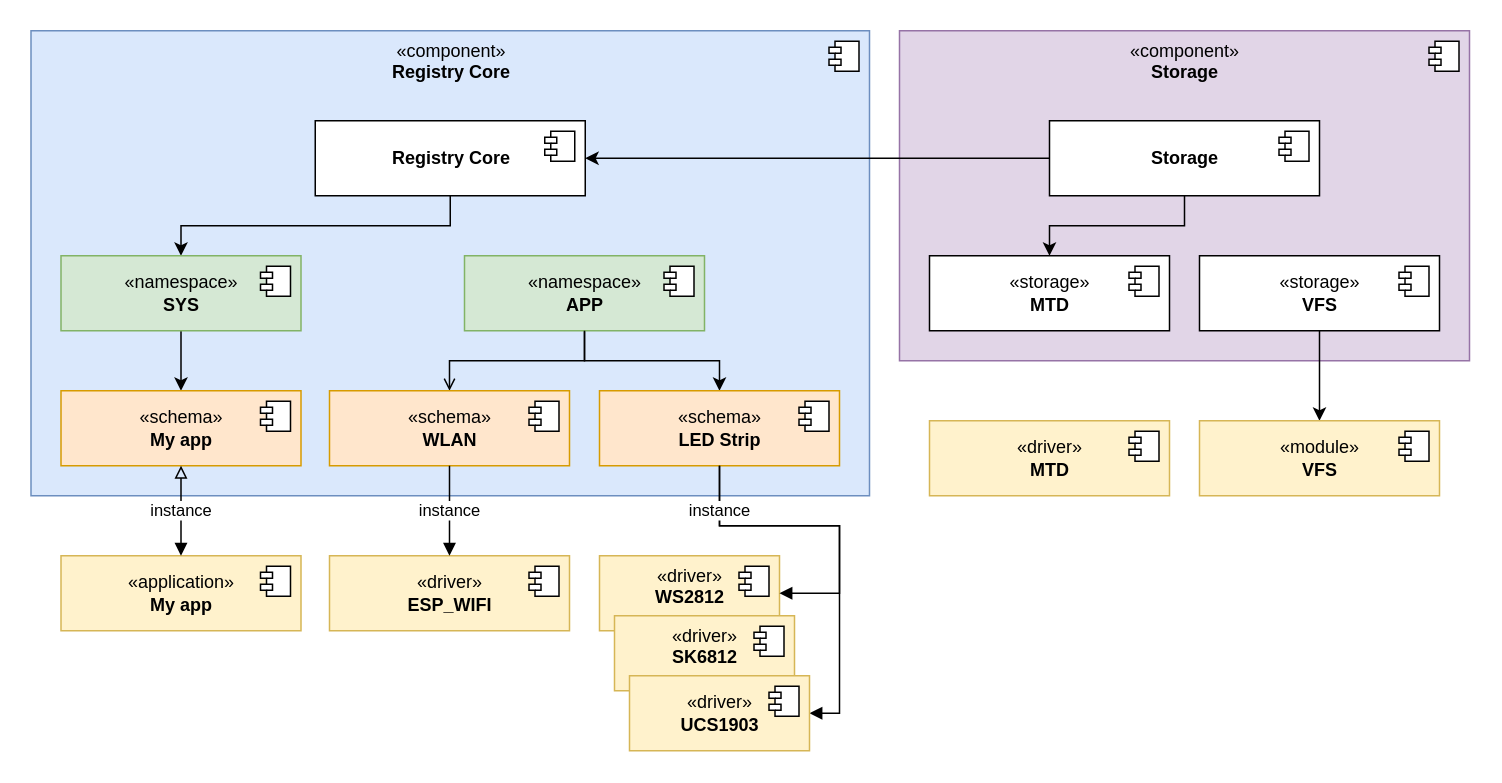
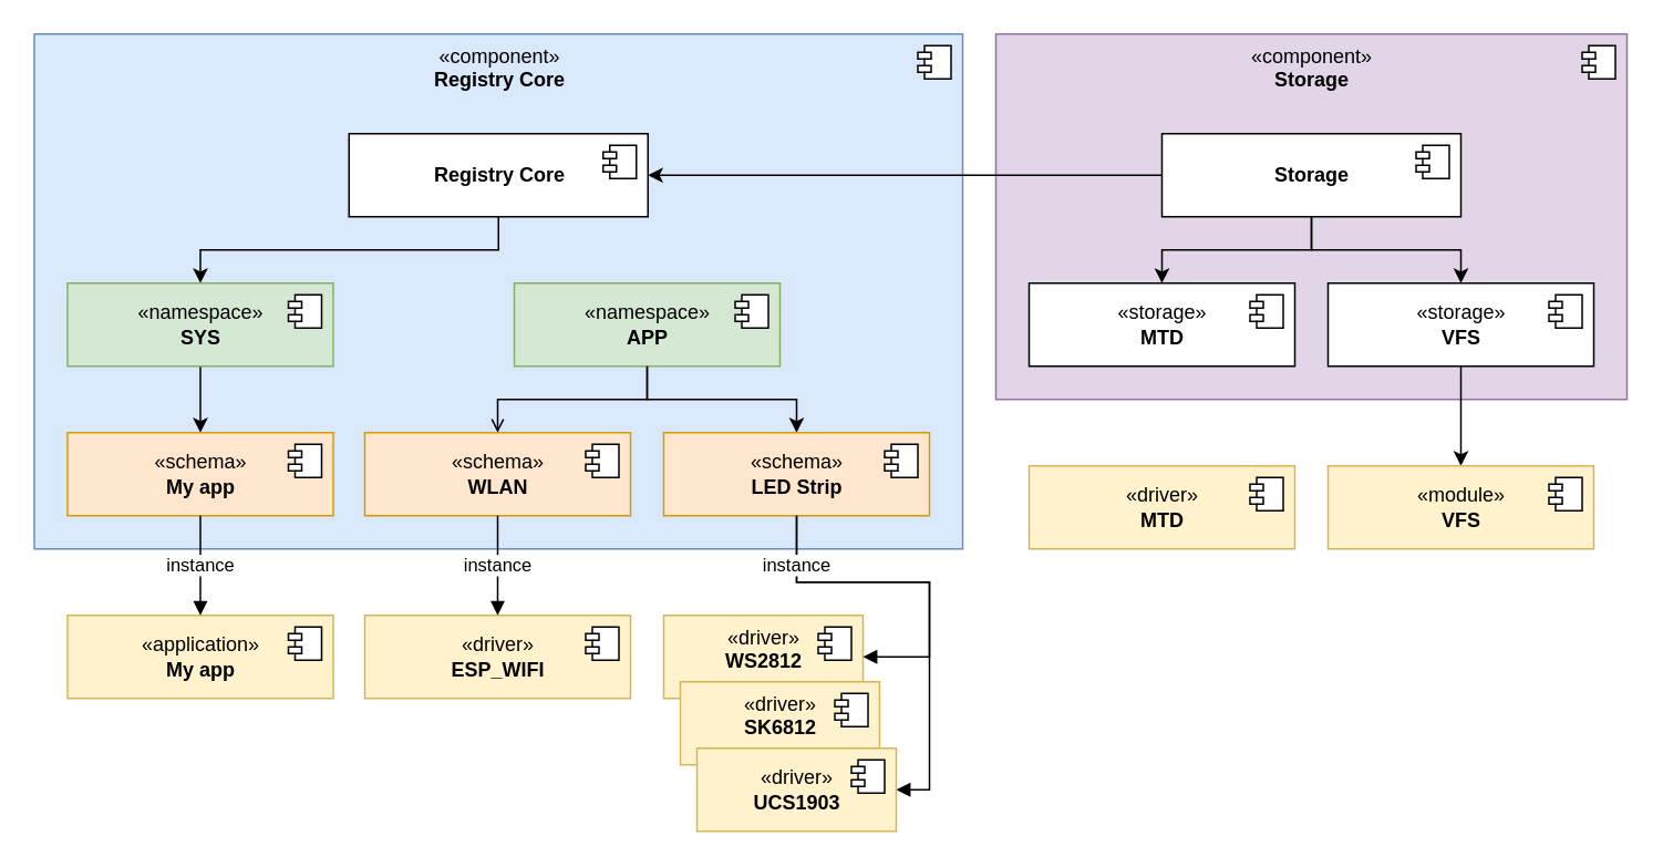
  <mxCell id="0" />
  <mxCell id="1" parent="0" />
  <mxCell id="2" value="«component»&lt;br&gt;&lt;b&gt;Storage&lt;/b&gt;" style="html=1;dropTarget=0;verticalAlign=top;fillColor=#e1d5e7;strokeColor=#9673a6;" parent="1" vertex="1"><mxGeometry x="599" y="20" width="380" height="220" as="geometry" /></mxCell>
  <mxCell id="3" value="" style="shape=module;jettyWidth=8;jettyHeight=4;" parent="2" vertex="1"><mxGeometry x="1" width="20" height="20" relative="1" as="geometry"><mxPoint x="-27" y="7" as="offset" /></mxGeometry></mxCell>
  <mxCell id="4" value="«component»&lt;br&gt;&lt;b&gt;Registry Core&lt;/b&gt;" style="html=1;dropTarget=0;verticalAlign=top;fillColor=#dae8fc;strokeColor=#6c8ebf;" parent="1" vertex="1"><mxGeometry x="20" y="20" width="559" height="310" as="geometry" /></mxCell>
  <mxCell id="5" value="" style="shape=module;jettyWidth=8;jettyHeight=4;" parent="4" vertex="1"><mxGeometry x="1" width="20" height="20" relative="1" as="geometry"><mxPoint x="-27" y="7" as="offset" /></mxGeometry></mxCell>
  <mxCell id="6" style="edgeStyle=elbowEdgeStyle;rounded=0;elbow=vertical;html=1;" parent="1" source="31" target="7" edge="1"><mxGeometry relative="1" as="geometry" /></mxCell>
  <mxCell id="7" value="«schema»&lt;br&gt;&lt;b&gt;My app&lt;/b&gt;" style="html=1;dropTarget=0;verticalAlign=middle;fillColor=#ffe6cc;strokeColor=#d79b00;" parent="1" vertex="1"><mxGeometry x="40" y="260" width="160" height="50" as="geometry" /></mxCell>
  <mxCell id="8" value="" style="shape=module;jettyWidth=8;jettyHeight=4;" parent="7" vertex="1"><mxGeometry x="1" width="20" height="20" relative="1" as="geometry"><mxPoint x="-27" y="7" as="offset" /></mxGeometry></mxCell>
  <mxCell id="9" style="edgeStyle=elbowEdgeStyle;html=1;elbow=vertical;rounded=0;" parent="1" source="33" target="10" edge="1"><mxGeometry relative="1" as="geometry" /></mxCell>
  <mxCell id="10" value="«schema»&lt;br&gt;&lt;b&gt;LED Strip&lt;/b&gt;" style="html=1;dropTarget=0;verticalAlign=middle;fillColor=#ffe6cc;strokeColor=#d79b00;" parent="1" vertex="1"><mxGeometry x="399" y="260" width="160" height="50" as="geometry" /></mxCell>
  <mxCell id="11" value="" style="shape=module;jettyWidth=8;jettyHeight=4;" parent="10" vertex="1"><mxGeometry x="1" width="20" height="20" relative="1" as="geometry"><mxPoint x="-27" y="7" as="offset" /></mxGeometry></mxCell>
  <mxCell id="12" value="&lt;b&gt;Registry Core&lt;/b&gt;" style="html=1;dropTarget=0;verticalAlign=middle;" parent="1" vertex="1"><mxGeometry x="209.5" y="80" width="180" height="50" as="geometry" /></mxCell>
  <mxCell id="13" value="" style="shape=module;jettyWidth=8;jettyHeight=4;" parent="12" vertex="1"><mxGeometry x="1" width="20" height="20" relative="1" as="geometry"><mxPoint x="-27" y="7" as="offset" /></mxGeometry></mxCell>
  <mxCell id="14" value="«driver»&lt;br&gt;&lt;b&gt;WS2812&lt;/b&gt;" style="html=1;dropTarget=0;verticalAlign=top;fillColor=#fff2cc;strokeColor=#d6b656;" parent="1" vertex="1"><mxGeometry x="399" y="370" width="120" height="50" as="geometry" /></mxCell>
  <mxCell id="15" value="" style="shape=module;jettyWidth=8;jettyHeight=4;" parent="14" vertex="1"><mxGeometry x="1" width="20" height="20" relative="1" as="geometry"><mxPoint x="-27" y="7" as="offset" /></mxGeometry></mxCell>
  <mxCell id="16" value="«application»&lt;br&gt;&lt;b&gt;My app&lt;/b&gt;" style="html=1;dropTarget=0;verticalAlign=middle;fillColor=#fff2cc;strokeColor=#d6b656;" parent="1" vertex="1"><mxGeometry x="40" y="370" width="160" height="50" as="geometry" /></mxCell>
  <mxCell id="17" value="" style="shape=module;jettyWidth=8;jettyHeight=4;" parent="16" vertex="1"><mxGeometry x="1" width="20" height="20" relative="1" as="geometry"><mxPoint x="-27" y="7" as="offset" /></mxGeometry></mxCell>
  <mxCell id="18" style="edgeStyle=none;html=1;" parent="1" source="19" target="23" edge="1"><mxGeometry relative="1" as="geometry" /></mxCell>
  <mxCell id="19" value="«storage»&lt;br&gt;&lt;b&gt;VFS&lt;/b&gt;" style="html=1;dropTarget=0;verticalAlign=middle;" parent="1" vertex="1"><mxGeometry x="799" y="170" width="160" height="50" as="geometry" /></mxCell>
  <mxCell id="20" value="" style="shape=module;jettyWidth=8;jettyHeight=4;" parent="19" vertex="1"><mxGeometry x="1" width="20" height="20" relative="1" as="geometry"><mxPoint x="-27" y="7" as="offset" /></mxGeometry></mxCell>
  <mxCell id="21" value="«storage»&lt;br&gt;&lt;b&gt;MTD&lt;/b&gt;" style="html=1;dropTarget=0;verticalAlign=middle;" parent="1" vertex="1"><mxGeometry x="619" y="170" width="160" height="50" as="geometry" /></mxCell>
  <mxCell id="22" value="" style="shape=module;jettyWidth=8;jettyHeight=4;" parent="21" vertex="1"><mxGeometry x="1" width="20" height="20" relative="1" as="geometry"><mxPoint x="-27" y="7" as="offset" /></mxGeometry></mxCell>
  <mxCell id="23" value="«module»&lt;br&gt;&lt;b&gt;VFS&lt;/b&gt;" style="html=1;dropTarget=0;verticalAlign=middle;fillColor=#fff2cc;strokeColor=#d6b656;" parent="1" vertex="1"><mxGeometry x="799" y="280" width="160" height="50" as="geometry" /></mxCell>
  <mxCell id="24" value="" style="shape=module;jettyWidth=8;jettyHeight=4;" parent="23" vertex="1"><mxGeometry x="1" width="20" height="20" relative="1" as="geometry"><mxPoint x="-27" y="7" as="offset" /></mxGeometry></mxCell>
  <mxCell id="25" value="«driver»&lt;br&gt;&lt;b&gt;MTD&lt;/b&gt;" style="html=1;dropTarget=0;verticalAlign=middle;fillColor=#fff2cc;strokeColor=#d6b656;" parent="1" vertex="1"><mxGeometry x="619" y="280" width="160" height="50" as="geometry" /></mxCell>
  <mxCell id="26" value="" style="shape=module;jettyWidth=8;jettyHeight=4;" parent="25" vertex="1"><mxGeometry x="1" width="20" height="20" relative="1" as="geometry"><mxPoint x="-27" y="7" as="offset" /></mxGeometry></mxCell>
- <mxCell id="27" value="instance" style="endArrow=block;startArrow=block;endFill=0;startFill=1;html=1;edgeStyle=orthogonalEdgeStyle;rounded=0;" parent="1" source="16" target="7" edge="1"><mxGeometry width="160" relative="1" as="geometry"><mxPoint x="570" y="530" as="sourcePoint" /><mxPoint x="120" y="340" as="targetPoint" /><Array as="points" /><mxPoint as="offset" /></mxGeometry></mxCell>
+ <mxCell id="27" value="instance" style="endArrow=none;startArrow=block;endFill=0;startFill=1;html=1;edgeStyle=orthogonalEdgeStyle;rounded=0;" parent="1" source="16" target="7" edge="1"><mxGeometry width="160" relative="1" as="geometry"><mxPoint x="570" y="530" as="sourcePoint" /><mxPoint x="120" y="340" as="targetPoint" /><Array as="points" /><mxPoint as="offset" /></mxGeometry></mxCell>
  <mxCell id="28" value="" style="endArrow=none;startArrow=block;endFill=0;startFill=1;html=1;edgeStyle=orthogonalEdgeStyle;rounded=0;entryX=0.5;entryY=1;entryDx=0;entryDy=0;" parent="1" source="48" target="10" edge="1"><mxGeometry width="160" relative="1" as="geometry"><mxPoint x="599" y="475" as="sourcePoint" /><mxPoint x="629" y="370" as="targetPoint" /><Array as="points"><mxPoint x="559" y="475" /><mxPoint x="559" y="350" /><mxPoint x="479" y="350" /></Array></mxGeometry></mxCell>
  <mxCell id="29" value="instance" style="endArrow=none;startArrow=block;endFill=0;startFill=1;html=1;edgeStyle=orthogonalEdgeStyle;rounded=0;entryX=0.5;entryY=1;entryDx=0;entryDy=0;" parent="1" source="14" target="10" edge="1"><mxGeometry x="0.707" width="160" relative="1" as="geometry"><mxPoint x="589" y="425" as="sourcePoint" /><mxPoint x="569" y="295" as="targetPoint" /><Array as="points"><mxPoint x="559" y="395" /><mxPoint x="559" y="350" /><mxPoint x="479" y="350" /></Array><mxPoint as="offset" /></mxGeometry></mxCell>
  <mxCell id="30" style="edgeStyle=orthogonalEdgeStyle;rounded=0;elbow=vertical;html=1;exitX=0.5;exitY=1;exitDx=0;exitDy=0;" parent="1" source="12" target="31" edge="1"><mxGeometry relative="1" as="geometry" /></mxCell>
  <mxCell id="31" value="«namespace»&lt;br&gt;&lt;b&gt;SYS&lt;/b&gt;" style="html=1;dropTarget=0;verticalAlign=middle;fillColor=#d5e8d4;strokeColor=#82b366;" parent="1" vertex="1"><mxGeometry x="40" y="170" width="160" height="50" as="geometry" /></mxCell>
  <mxCell id="32" value="" style="shape=module;jettyWidth=8;jettyHeight=4;" parent="31" vertex="1"><mxGeometry x="1" width="20" height="20" relative="1" as="geometry"><mxPoint x="-27" y="7" as="offset" /></mxGeometry></mxCell>
  <mxCell id="33" value="«namespace»&lt;br&gt;&lt;b&gt;APP&lt;/b&gt;" style="html=1;dropTarget=0;verticalAlign=middle;fillColor=#d5e8d4;strokeColor=#82b366;" parent="1" vertex="1"><mxGeometry x="309" y="170" width="160" height="50" as="geometry" /></mxCell>
  <mxCell id="34" value="" style="shape=module;jettyWidth=8;jettyHeight=4;" parent="33" vertex="1"><mxGeometry x="1" width="20" height="20" relative="1" as="geometry"><mxPoint x="-27" y="7" as="offset" /></mxGeometry></mxCell>
  <mxCell id="35" style="edgeStyle=elbowEdgeStyle;rounded=0;elbow=vertical;html=1;endArrow=open;" parent="1" source="33" target="36" edge="1"><mxGeometry relative="1" as="geometry" /></mxCell>
  <mxCell id="36" value="«schema»&lt;br&gt;&lt;b&gt;WLAN&lt;/b&gt;" style="html=1;dropTarget=0;verticalAlign=middle;fillColor=#ffe6cc;strokeColor=#d79b00;" parent="1" vertex="1"><mxGeometry x="219" y="260" width="160" height="50" as="geometry" /></mxCell>
  <mxCell id="37" value="" style="shape=module;jettyWidth=8;jettyHeight=4;" parent="36" vertex="1"><mxGeometry x="1" width="20" height="20" relative="1" as="geometry"><mxPoint x="-27" y="7" as="offset" /></mxGeometry></mxCell>
  <mxCell id="38" value="«driver»&lt;br&gt;&lt;b&gt;ESP_WIFI&lt;/b&gt;" style="html=1;dropTarget=0;verticalAlign=middle;fillColor=#fff2cc;strokeColor=#d6b656;" parent="1" vertex="1"><mxGeometry x="219" y="370" width="160" height="50" as="geometry" /></mxCell>
  <mxCell id="39" value="" style="shape=module;jettyWidth=8;jettyHeight=4;" parent="38" vertex="1"><mxGeometry x="1" width="20" height="20" relative="1" as="geometry"><mxPoint x="-27" y="7" as="offset" /></mxGeometry></mxCell>
  <mxCell id="40" value="instance" style="endArrow=none;startArrow=block;endFill=0;startFill=1;html=1;edgeStyle=orthogonalEdgeStyle;rounded=0;" parent="1" source="38" target="36" edge="1"><mxGeometry width="160" relative="1" as="geometry"><mxPoint x="749" y="530" as="sourcePoint" /><mxPoint x="299" y="340" as="targetPoint" /><Array as="points" /><mxPoint as="offset" /></mxGeometry></mxCell>
  <mxCell id="41" style="edgeStyle=orthogonalEdgeStyle;rounded=0;html=1;elbow=vertical;" parent="1" source="44" target="12" edge="1"><mxGeometry relative="1" as="geometry" /></mxCell>
  <mxCell id="42" style="edgeStyle=elbowEdgeStyle;html=1;exitX=0.5;exitY=1;exitDx=0;exitDy=0;elbow=vertical;rounded=0;" parent="1" source="44" target="21" edge="1"><mxGeometry relative="1" as="geometry" /></mxCell>
+ <mxCell id="43" style="edgeStyle=elbowEdgeStyle;rounded=0;elbow=vertical;html=1;" parent="1" source="44" target="19" edge="1"><mxGeometry relative="1" as="geometry" /></mxCell>
  <mxCell id="44" value="&lt;b&gt;Storage&lt;/b&gt;" style="html=1;dropTarget=0;verticalAlign=middle;" parent="1" vertex="1"><mxGeometry x="699" y="80" width="180" height="50" as="geometry" /></mxCell>
  <mxCell id="45" value="" style="shape=module;jettyWidth=8;jettyHeight=4;" parent="44" vertex="1"><mxGeometry x="1" width="20" height="20" relative="1" as="geometry"><mxPoint x="-27" y="7" as="offset" /></mxGeometry></mxCell>
  <mxCell id="46" value="«driver»&lt;br&gt;&lt;b&gt;SK6812&lt;/b&gt;" style="html=1;dropTarget=0;verticalAlign=top;fillColor=#fff2cc;strokeColor=#d6b656;" parent="1" vertex="1"><mxGeometry x="409" y="410" width="120" height="50" as="geometry" /></mxCell>
  <mxCell id="47" value="" style="shape=module;jettyWidth=8;jettyHeight=4;" parent="46" vertex="1"><mxGeometry x="1" width="20" height="20" relative="1" as="geometry"><mxPoint x="-27" y="7" as="offset" /></mxGeometry></mxCell>
  <mxCell id="48" value="«driver»&lt;br&gt;&lt;b&gt;UCS1903&lt;/b&gt;" style="html=1;dropTarget=0;verticalAlign=middle;fillColor=#fff2cc;strokeColor=#d6b656;" parent="1" vertex="1"><mxGeometry x="419" y="450" width="120" height="50" as="geometry" /></mxCell>
  <mxCell id="49" value="" style="shape=module;jettyWidth=8;jettyHeight=4;" parent="48" vertex="1"><mxGeometry x="1" width="20" height="20" relative="1" as="geometry"><mxPoint x="-27" y="7" as="offset" /></mxGeometry></mxCell>
